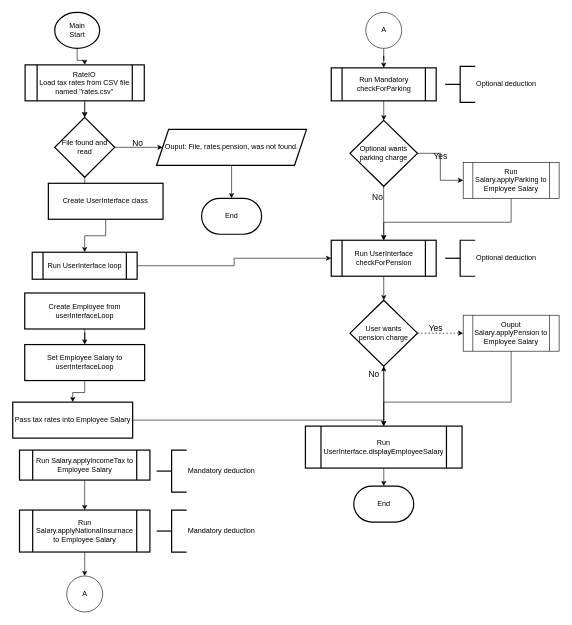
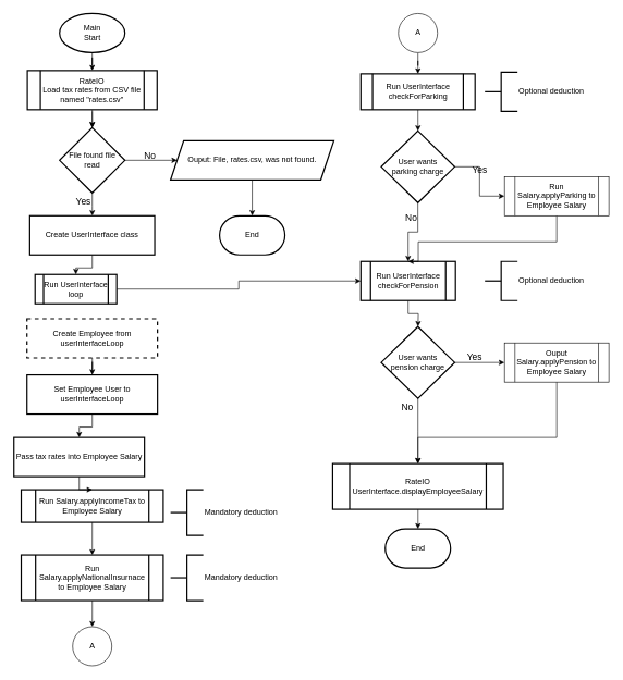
  <mxCell id="0" />
  <mxCell id="1" parent="0" />
  <mxCell id="2" value="" style="edgeStyle=orthogonalEdgeStyle;rounded=0;orthogonalLoop=1;jettySize=auto;html=1;entryX=0.5;entryY=0;entryDx=0;entryDy=0;" parent="1" source="3" target="54" edge="1"><mxGeometry relative="1" as="geometry"><mxPoint x="140.75" y="120" as="targetPoint" /></mxGeometry></mxCell>
- <mxCell id="3" value="Main&lt;br&gt;Start" style="strokeWidth=2;html=1;shape=mxgraph.flowchart.start_1;whiteSpace=wrap;" parent="1" vertex="1"><mxGeometry x="90.74" y="20" width="75" height="60" as="geometry" /></mxCell>
+ <mxCell id="3" value="Main&lt;br&gt;Start" style="strokeWidth=2;html=1;shape=mxgraph.flowchart.start_1;whiteSpace=wrap;" parent="1" vertex="1"><mxGeometry x="90.74" y="20" width="100" height="60" as="geometry" /></mxCell>
  <mxCell id="4" value="" style="edgeStyle=orthogonalEdgeStyle;rounded=0;orthogonalLoop=1;jettySize=auto;html=1;" parent="1" source="8" target="10" edge="1"><mxGeometry relative="1" as="geometry" /></mxCell>
  <mxCell id="5" value="&lt;div style=&quot;font-size: 14px;&quot;&gt;&lt;font style=&quot;font-size: 14px;&quot;&gt;No&lt;/font&gt;&lt;/div&gt;" style="edgeLabel;html=1;align=center;verticalAlign=middle;resizable=0;points=[];labelBackgroundColor=none;fontSize=14;" parent="4" vertex="1" connectable="0"><mxGeometry x="-0.009" y="1" relative="1" as="geometry"><mxPoint x="-2" y="-7" as="offset" /></mxGeometry></mxCell>
  <mxCell id="6" value="" style="edgeStyle=orthogonalEdgeStyle;rounded=0;orthogonalLoop=1;jettySize=auto;html=1;" parent="1" source="8" target="13" edge="1"><mxGeometry relative="1" as="geometry" /></mxCell>
  <mxCell id="7" value="&lt;font style=&quot;font-size: 14px;&quot;&gt;Yes&lt;/font&gt;" style="edgeLabel;html=1;align=center;verticalAlign=middle;resizable=0;points=[];labelBackgroundColor=none;fontSize=14;" parent="6" vertex="1" connectable="0"><mxGeometry x="-0.262" y="-2" relative="1" as="geometry"><mxPoint x="-12" as="offset" /></mxGeometry></mxCell>
- <mxCell id="8" value="File found and read" style="strokeWidth=2;html=1;shape=mxgraph.flowchart.decision;whiteSpace=wrap;" parent="1" vertex="1"><mxGeometry x="90.77" y="195" width="100" height="100" as="geometry" /></mxCell>
+ <mxCell id="8" value="File found file read" style="strokeWidth=2;html=1;shape=mxgraph.flowchart.decision;whiteSpace=wrap;" parent="1" vertex="1"><mxGeometry x="90.77" y="195" width="100" height="100" as="geometry" /></mxCell>
  <mxCell id="9" value="" style="edgeStyle=orthogonalEdgeStyle;rounded=0;orthogonalLoop=1;jettySize=auto;html=1;entryX=0.5;entryY=0;entryDx=0;entryDy=0;entryPerimeter=0;" parent="1" source="10" target="11" edge="1"><mxGeometry relative="1" as="geometry"><mxPoint x="385.75" y="350" as="targetPoint" /></mxGeometry></mxCell>
- <mxCell id="10" value="&lt;div style=&quot;line-height: 110%;&quot; align=&quot;center&quot;&gt;Ouput: File, rates.pension, was not found.&lt;/div&gt;" style="shape=parallelogram;perimeter=parallelogramPerimeter;whiteSpace=wrap;html=1;fixedSize=1;strokeWidth=2;align=center;" parent="1" vertex="1"><mxGeometry x="260.75" y="215" width="250" height="60" as="geometry" /></mxCell>
+ <mxCell id="10" value="&lt;div style=&quot;line-height: 110%;&quot; align=&quot;center&quot;&gt;Ouput: File, rates.csv, was not found.&lt;/div&gt;" style="shape=parallelogram;perimeter=parallelogramPerimeter;whiteSpace=wrap;html=1;fixedSize=1;strokeWidth=2;align=center;" parent="1" vertex="1"><mxGeometry x="260.75" y="215" width="250" height="60" as="geometry" /></mxCell>
  <mxCell id="11" value="End" style="strokeWidth=2;html=1;shape=mxgraph.flowchart.terminator;whiteSpace=wrap;" parent="1" vertex="1"><mxGeometry x="335.75" y="330" width="100" height="60" as="geometry" /></mxCell>
  <mxCell id="12" value="" style="edgeStyle=orthogonalEdgeStyle;rounded=0;orthogonalLoop=1;jettySize=auto;html=1;" parent="1" source="13" target="15" edge="1"><mxGeometry relative="1" as="geometry" /></mxCell>
- <mxCell id="13" value="Create UserInterface class" style="whiteSpace=wrap;html=1;strokeWidth=2;" parent="1" vertex="1"><mxGeometry x="80.14" y="305" width="191.25" height="60" as="geometry" /></mxCell>
+ <mxCell id="13" value="Create UserInterface class" style="whiteSpace=wrap;html=1;strokeWidth=2;" parent="1" vertex="1"><mxGeometry x="45.14" y="330" width="191.25" height="60" as="geometry" /></mxCell>
  <mxCell id="14" value="" style="edgeStyle=orthogonalEdgeStyle;rounded=0;orthogonalLoop=1;jettySize=auto;html=1;" parent="1" source="15" target="25" edge="1"><mxGeometry relative="1" as="geometry" /></mxCell>
- <mxCell id="15" value="Run UserInterface loop" style="shape=process;whiteSpace=wrap;html=1;backgroundOutline=1;strokeWidth=2;" parent="1" vertex="1"><mxGeometry x="53.24" y="420" width="175" height="45" as="geometry" /></mxCell>
+ <mxCell id="15" value="Run UserInterface loop" style="shape=process;whiteSpace=wrap;html=1;backgroundOutline=1;strokeWidth=2;" parent="1" vertex="1"><mxGeometry x="53.24" y="420" width="125" height="45" as="geometry" /></mxCell>
  <mxCell id="16" value="" style="edgeStyle=orthogonalEdgeStyle;rounded=0;orthogonalLoop=1;jettySize=auto;html=1;entryX=0.5;entryY=0;entryDx=0;entryDy=0;" parent="1" source="17" edge="1" target="19"><mxGeometry relative="1" as="geometry"><mxPoint x="140.75" y="670" as="targetPoint" /></mxGeometry></mxCell>
- <mxCell id="17" value="Create Employee from userInterfaceLoop" style="whiteSpace=wrap;html=1;strokeWidth=2;" parent="1" vertex="1"><mxGeometry x="40.75" y="488" width="200" height="60" as="geometry" /></mxCell>
+ <mxCell id="17" value="Create Employee from userInterfaceLoop" style="whiteSpace=wrap;html=1;strokeWidth=2;dashed=1;" parent="1" vertex="1"><mxGeometry x="40.75" y="488" width="200" height="60" as="geometry" /></mxCell>
  <mxCell id="18" value="" style="edgeStyle=orthogonalEdgeStyle;rounded=0;orthogonalLoop=1;jettySize=auto;html=1;" parent="1" source="19" target="41" edge="1"><mxGeometry relative="1" as="geometry" /></mxCell>
- <mxCell id="19" value="Set Employee Salary to userInterfaceLoop" style="whiteSpace=wrap;html=1;strokeWidth=2;" parent="1" vertex="1"><mxGeometry x="40.75" y="574" width="200" height="60" as="geometry" /></mxCell>
+ <mxCell id="19" value="Set Employee User to userInterfaceLoop" style="whiteSpace=wrap;html=1;strokeWidth=2;" parent="1" vertex="1"><mxGeometry x="40.75" y="574" width="200" height="60" as="geometry" /></mxCell>
  <mxCell id="20" value="" style="edgeStyle=orthogonalEdgeStyle;rounded=0;orthogonalLoop=1;jettySize=auto;html=1;" parent="1" source="21" target="36" edge="1"><mxGeometry relative="1" as="geometry" /></mxCell>
  <mxCell id="21" value="Run Salary.applyIncomeTax to Employee Salary" style="shape=process;whiteSpace=wrap;html=1;backgroundOutline=1;strokeWidth=2;" parent="1" vertex="1"><mxGeometry x="32.02" y="750" width="217.5" height="50" as="geometry" /></mxCell>
  <mxCell id="22" value="" style="edgeStyle=orthogonalEdgeStyle;rounded=0;orthogonalLoop=1;jettySize=auto;html=1;" parent="1" source="23" edge="1"><mxGeometry relative="1" as="geometry"><mxPoint x="639.571" y="200.07" as="targetPoint" /></mxGeometry></mxCell>
- <mxCell id="23" value="Run Mandatory&lt;br&gt;checkForParking" style="shape=process;whiteSpace=wrap;html=1;backgroundOutline=1;strokeWidth=2;" parent="1" vertex="1"><mxGeometry x="552" y="112.5" width="175" height="55" as="geometry" /></mxCell>
+ <mxCell id="23" value="Run UserInterface&lt;br&gt;checkForParking" style="shape=process;whiteSpace=wrap;html=1;backgroundOutline=1;strokeWidth=2;" parent="1" vertex="1"><mxGeometry x="552" y="112.5" width="175" height="55" as="geometry" /></mxCell>
  <mxCell id="24" value="" style="edgeStyle=orthogonalEdgeStyle;rounded=0;orthogonalLoop=1;jettySize=auto;html=1;" parent="1" source="25" edge="1"><mxGeometry relative="1" as="geometry"><mxPoint x="639.6" y="500.098" as="targetPoint" /></mxGeometry></mxCell>
- <mxCell id="25" value="Run UserInterface&lt;br&gt;checkForPension" style="shape=process;whiteSpace=wrap;html=1;backgroundOutline=1;strokeWidth=2;" parent="1" vertex="1"><mxGeometry x="552" y="400" width="175" height="60" as="geometry" /></mxCell>
+ <mxCell id="25" value="Run UserInterface&lt;br&gt;checkForPension" style="shape=process;whiteSpace=wrap;html=1;backgroundOutline=1;strokeWidth=2;" parent="1" vertex="1"><mxGeometry x="552" y="400" width="145" height="60" as="geometry" /></mxCell>
  <mxCell id="26" value="" style="edgeStyle=orthogonalEdgeStyle;rounded=0;orthogonalLoop=1;jettySize=auto;html=1;" parent="1" source="27" target="23" edge="1"><mxGeometry relative="1" as="geometry" /></mxCell>
  <mxCell id="27" value="A" style="ellipse;whiteSpace=wrap;html=1;aspect=fixed;" parent="1" vertex="1"><mxGeometry x="609.5" y="20" width="60" height="60" as="geometry" /></mxCell>
  <mxCell id="28" value="A" style="ellipse;whiteSpace=wrap;html=1;aspect=fixed;" parent="1" vertex="1"><mxGeometry x="110.77" y="960" width="60" height="60" as="geometry" /></mxCell>
  <mxCell id="29" value="" style="edgeStyle=orthogonalEdgeStyle;rounded=0;orthogonalLoop=1;jettySize=auto;html=1;exitX=0.499;exitY=1.003;exitDx=0;exitDy=0;exitPerimeter=0;" parent="1" source="50" target="25" edge="1"><mxGeometry relative="1" as="geometry"><mxPoint x="639.571" y="319.93" as="sourcePoint" /></mxGeometry></mxCell>
  <mxCell id="30" value="&lt;font style=&quot;font-size: 14px;&quot;&gt;No&lt;/font&gt;" style="edgeLabel;html=1;align=center;verticalAlign=middle;resizable=0;points=[];labelBackgroundColor=none;" parent="29" vertex="1" connectable="0"><mxGeometry x="-0.335" y="-2" relative="1" as="geometry"><mxPoint x="-9" y="-13" as="offset" /></mxGeometry></mxCell>
  <mxCell id="31" value="" style="edgeStyle=orthogonalEdgeStyle;rounded=0;orthogonalLoop=1;jettySize=auto;html=1;exitX=1;exitY=0.5;exitDx=0;exitDy=0;exitPerimeter=0;" parent="1" source="50" target="34" edge="1"><mxGeometry relative="1" as="geometry"><mxPoint x="700.75" y="260" as="sourcePoint" /></mxGeometry></mxCell>
  <mxCell id="32" value="&lt;font style=&quot;font-size: 14px;&quot;&gt;Yes&lt;/font&gt;" style="edgeLabel;html=1;align=center;verticalAlign=middle;resizable=0;points=[];labelBackgroundColor=none;" parent="31" vertex="1" connectable="0"><mxGeometry x="-0.122" y="-1" relative="1" as="geometry"><mxPoint x="1" y="-10" as="offset" /></mxGeometry></mxCell>
  <mxCell id="33" style="edgeStyle=orthogonalEdgeStyle;rounded=0;orthogonalLoop=1;jettySize=auto;html=1;exitX=0.5;exitY=1;exitDx=0;exitDy=0;entryX=0.5;entryY=0;entryDx=0;entryDy=0;" parent="1" source="34" target="25" edge="1"><mxGeometry relative="1" as="geometry"><mxPoint x="732" y="400" as="targetPoint" /><Array as="points"><mxPoint x="852" y="370" /><mxPoint x="640" y="370" /></Array></mxGeometry></mxCell>
  <mxCell id="34" value="Run Salary.applyParking to Employee Salary" style="shape=process;whiteSpace=wrap;html=1;backgroundOutline=1;" parent="1" vertex="1"><mxGeometry x="772" y="270" width="160" height="60" as="geometry" /></mxCell>
  <mxCell id="35" value="" style="edgeStyle=orthogonalEdgeStyle;rounded=0;orthogonalLoop=1;jettySize=auto;html=1;" parent="1" source="36" target="28" edge="1"><mxGeometry relative="1" as="geometry" /></mxCell>
  <mxCell id="36" value="Run Salary.applyNationalInsurnace to Employee Salary" style="shape=process;whiteSpace=wrap;html=1;backgroundOutline=1;strokeWidth=2;" parent="1" vertex="1"><mxGeometry x="32.02" y="850" width="217.5" height="70" as="geometry" /></mxCell>
  <mxCell id="37" value="Mandatory deduction" style="strokeWidth=2;html=1;shape=mxgraph.flowchart.annotation_2;align=left;labelPosition=right;pointerEvents=1;" parent="1" vertex="1"><mxGeometry x="260.75" y="750" width="50" height="70" as="geometry" /></mxCell>
  <mxCell id="38" value="Mandatory deduction" style="strokeWidth=2;html=1;shape=mxgraph.flowchart.annotation_2;align=left;labelPosition=right;pointerEvents=1;" parent="1" vertex="1"><mxGeometry x="260.75" y="850" width="50" height="70" as="geometry" /></mxCell>
  <mxCell id="39" value="Optional deduction" style="strokeWidth=2;html=1;shape=mxgraph.flowchart.annotation_2;align=left;labelPosition=right;pointerEvents=1;" parent="1" vertex="1"><mxGeometry x="742" y="110" width="50" height="60" as="geometry" /></mxCell>
- <mxCell id="40" value="" style="edgeStyle=orthogonalEdgeStyle;rounded=0;orthogonalLoop=1;jettySize=auto;html=1;" parent="1" source="41" target="51" edge="1"><mxGeometry relative="1" as="geometry" /></mxCell>
+ <mxCell id="40" value="" style="edgeStyle=orthogonalEdgeStyle;rounded=0;orthogonalLoop=1;jettySize=auto;html=1;" parent="1" source="41" target="21" edge="1"><mxGeometry relative="1" as="geometry" /></mxCell>
  <mxCell id="41" value="Pass tax rates into Employee Salary" style="whiteSpace=wrap;html=1;strokeWidth=2;" parent="1" vertex="1"><mxGeometry x="20.75" y="670" width="200" height="60" as="geometry" /></mxCell>
  <mxCell id="42" value="Optional deduction" style="strokeWidth=2;html=1;shape=mxgraph.flowchart.annotation_2;align=left;labelPosition=right;pointerEvents=1;" parent="1" vertex="1"><mxGeometry x="742" y="400" width="50" height="60" as="geometry" /></mxCell>
- <mxCell id="43" value="" style="edgeStyle=orthogonalEdgeStyle;rounded=0;orthogonalLoop=1;jettySize=auto;html=1;exitX=1;exitY=0.5;exitDx=0;exitDy=0;exitPerimeter=0;dashed=1;" parent="1" source="51" target="46" edge="1"><mxGeometry relative="1" as="geometry"><mxPoint x="700.75" y="560" as="sourcePoint" /></mxGeometry></mxCell>
+ <mxCell id="43" value="" style="edgeStyle=orthogonalEdgeStyle;rounded=0;orthogonalLoop=1;jettySize=auto;html=1;exitX=1;exitY=0.5;exitDx=0;exitDy=0;exitPerimeter=0;" parent="1" source="51" target="46" edge="1"><mxGeometry relative="1" as="geometry"><mxPoint x="700.75" y="560" as="sourcePoint" /></mxGeometry></mxCell>
  <mxCell id="44" value="" style="edgeStyle=orthogonalEdgeStyle;rounded=0;orthogonalLoop=1;jettySize=auto;html=1;exitX=0.5;exitY=1;exitDx=0;exitDy=0;exitPerimeter=0;" parent="1" source="51" edge="1"><mxGeometry relative="1" as="geometry"><mxPoint x="639.6" y="619.902" as="sourcePoint" /><mxPoint x="639.5" y="710" as="targetPoint" /></mxGeometry></mxCell>
  <mxCell id="45" style="edgeStyle=orthogonalEdgeStyle;rounded=0;orthogonalLoop=1;jettySize=auto;html=1;entryX=0.5;entryY=0;entryDx=0;entryDy=0;" parent="1" source="46" edge="1"><mxGeometry relative="1" as="geometry"><Array as="points"><mxPoint x="852" y="670" /><mxPoint x="640" y="670" /></Array><mxPoint x="639.505" y="710" as="targetPoint" /></mxGeometry></mxCell>
  <mxCell id="46" value="Ouput Salary.applyPension to Employee Salary" style="shape=process;whiteSpace=wrap;html=1;backgroundOutline=1;" parent="1" vertex="1"><mxGeometry x="772" y="525" width="160" height="60" as="geometry" /></mxCell>
  <mxCell id="47" value="End" style="strokeWidth=2;html=1;shape=mxgraph.flowchart.terminator;whiteSpace=wrap;" parent="1" vertex="1"><mxGeometry x="589.5" y="810" width="100" height="60" as="geometry" /></mxCell>
  <mxCell id="48" value="&lt;font style=&quot;font-size: 14px;&quot;&gt;Yes&lt;/font&gt;" style="edgeLabel;html=1;align=center;verticalAlign=middle;resizable=0;points=[];labelBackgroundColor=none;" parent="1" vertex="1" connectable="0"><mxGeometry x="715" y="548" as="geometry"><mxPoint x="10" y="-2" as="offset" /></mxGeometry></mxCell>
  <mxCell id="49" value="&lt;font style=&quot;font-size: 14px;&quot;&gt;No&lt;/font&gt;" style="edgeLabel;html=1;align=center;verticalAlign=middle;resizable=0;points=[];labelBackgroundColor=none;" parent="1" vertex="1" connectable="0"><mxGeometry x="622.001" y="622.003" as="geometry" /></mxCell>
- <mxCell id="50" value="Optional wants&lt;br&gt;parking charge" style="strokeWidth=2;html=1;shape=mxgraph.flowchart.decision;whiteSpace=wrap;" parent="1" vertex="1"><mxGeometry x="583.25" y="200" width="112.5" height="110" as="geometry" /></mxCell>
+ <mxCell id="50" value="User wants&lt;br&gt;parking charge" style="strokeWidth=2;html=1;shape=mxgraph.flowchart.decision;whiteSpace=wrap;" parent="1" vertex="1"><mxGeometry x="583.25" y="200" width="112.5" height="110" as="geometry" /></mxCell>
  <mxCell id="51" value="User wants&lt;br&gt;&lt;div&gt;pension charge&lt;/div&gt;" style="strokeWidth=2;html=1;shape=mxgraph.flowchart.decision;whiteSpace=wrap;" parent="1" vertex="1"><mxGeometry x="583.25" y="500" width="112.5" height="110" as="geometry" /></mxCell>
  <mxCell id="52" value="" style="edgeStyle=orthogonalEdgeStyle;rounded=0;orthogonalLoop=1;jettySize=auto;html=1;entryX=0.5;entryY=0;entryDx=0;entryDy=0;entryPerimeter=0;" parent="1" target="8" edge="1"><mxGeometry relative="1" as="geometry"><mxPoint x="140.771" y="170" as="sourcePoint" /><Array as="points"><mxPoint x="141" y="191" /><mxPoint x="141" y="191" /></Array></mxGeometry></mxCell>
  <mxCell id="53" value="" style="edgeStyle=orthogonalEdgeStyle;rounded=0;orthogonalLoop=1;jettySize=auto;html=1;exitX=0.5;exitY=1;exitDx=0;exitDy=0;entryX=0.5;entryY=0;entryDx=0;entryDy=0;entryPerimeter=0;" parent="1" source="54" target="8" edge="1"><mxGeometry relative="1" as="geometry" /></mxCell>
  <mxCell id="54" value="RateIO&lt;br&gt;Load tax rates from CSV file named &quot;rates.csv&quot;" style="shape=process;whiteSpace=wrap;html=1;backgroundOutline=1;strokeWidth=2;" parent="1" vertex="1"><mxGeometry x="41.37" y="107.5" width="198.75" height="60" as="geometry" /></mxCell>
  <mxCell id="55" value="" style="edgeStyle=orthogonalEdgeStyle;rounded=0;orthogonalLoop=1;jettySize=auto;html=1;" parent="1" source="56" target="47" edge="1"><mxGeometry relative="1" as="geometry" /></mxCell>
- <mxCell id="56" value="Run UserInterface.displayEmployeeSalary" style="shape=process;whiteSpace=wrap;html=1;backgroundOutline=1;strokeWidth=2;" parent="1" vertex="1"><mxGeometry x="508.87" y="710" width="261.25" height="70" as="geometry" /></mxCell>
+ <mxCell id="56" value="RateIO UserInterface.displayEmployeeSalary" style="shape=process;whiteSpace=wrap;html=1;backgroundOutline=1;strokeWidth=2;" parent="1" vertex="1"><mxGeometry x="508.87" y="710" width="261.25" height="70" as="geometry" /></mxCell>
